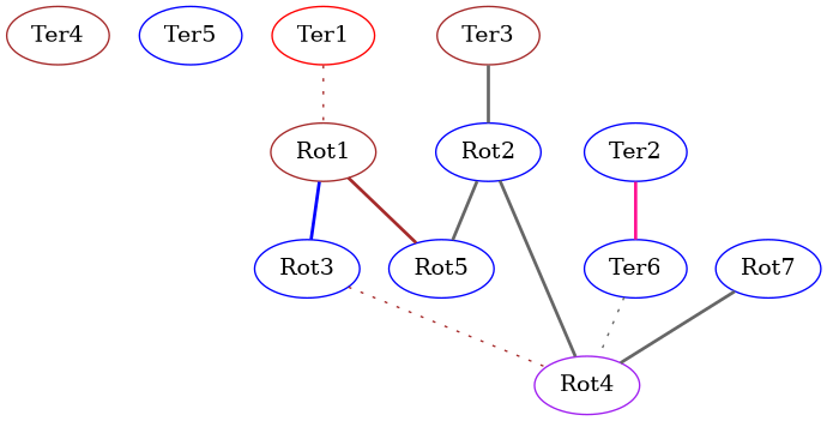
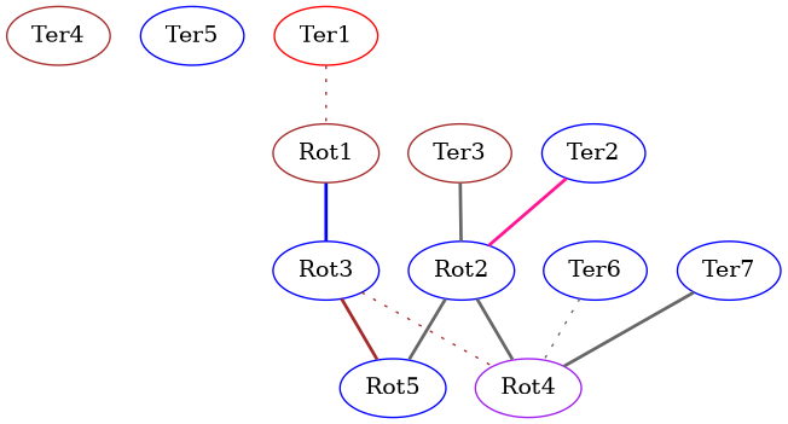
  strict graph {
    node [color=blue]
    edge [color=gray40 style=bold]
    Ter4 [color=brown]
    Ter5
    Ter1 [color=red]
    Rot1 [color=brown]
    Rot3
    Rot5
    Rot4 [color=purple]
    Ter2
    Rot2
    Ter3 [color=brown]
    Ter6
-   Ter7 [label=Rot7]
+   Ter7
    Ter1 -- Rot1 [color=brown style=dotted]
    Rot1 -- Rot3 [color=blue]
-   Rot1 -- Rot5 [color=brown]
+   Rot3 -- Rot5 [color=brown]
    Rot3 -- Rot4 [color=brown style=dotted]
-   Ter2 -- Ter6 [color=deeppink]
+   Ter2 -- Rot2 [color=deeppink]
    Rot2 -- Rot5
    Rot2 -- Rot4
    Ter3 -- Rot2
    Ter6 -- Rot4 [style=dotted]
    Ter7 -- Rot4
  }
